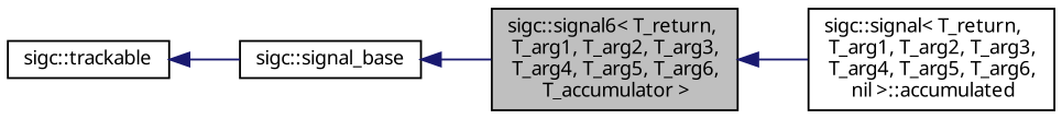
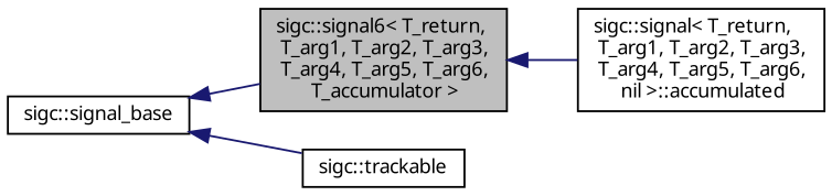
  digraph {
    rankdir=LR
    node [color=black fillcolor=white fontname=Sans fontsize=10 shape=record style=filled]
    edge [color=midnightblue dir=back fontname=Sans fontsize=10 labelfontname=Sans labelfontsize=10 style=solid]
    n1 [fillcolor=grey75 fontcolor=black height=0.2 label="sigc::signal6\< T_return,\l T_arg1, T_arg2, T_arg3,\l T_arg4, T_arg5, T_arg6,\l T_accumulator \>" width=0.4]
    n2 [height=0.2 label="sigc::signal\< T_return,\l T_arg1, T_arg2, T_arg3,\l T_arg4, T_arg5, T_arg6,\l nil \>::accumulated" width=0.4]
    n3 [height=0.2 label="sigc::signal_base" width=0.4]
    n4 [height=0.2 label="sigc::trackable" width=0.4]
    n1 -> n2
    n3 -> n1
-   n4 -> n3
+   n3 -> n4
  }
